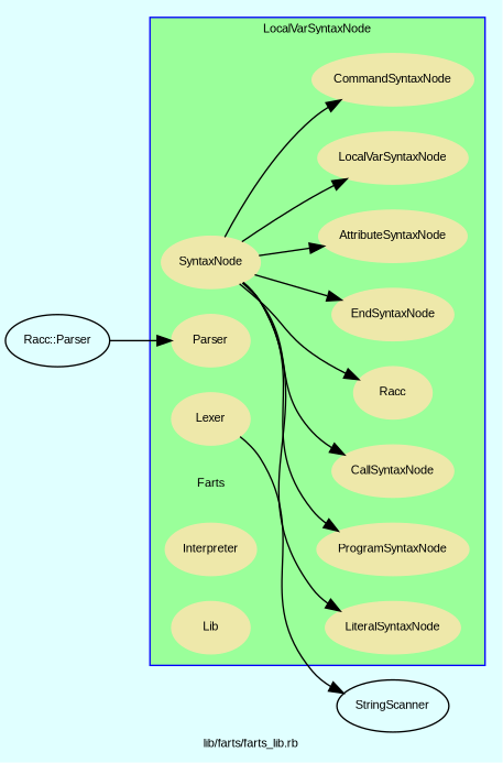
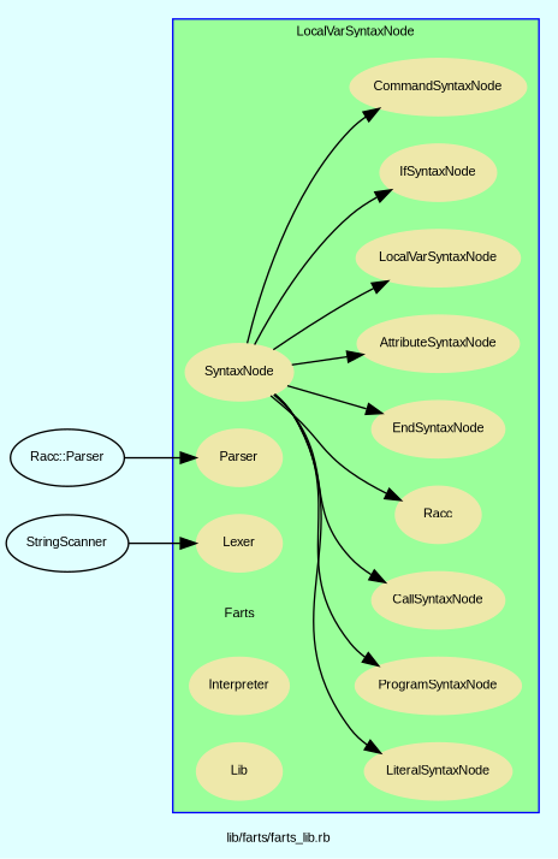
  digraph {
    bgcolor=lightcyan1
    compound=true
    fontname=Arial
    fontsize=8
    label="lib/farts/farts_lib.rb"
    rankdir=LR
    node [color=palegoldenrod fontcolor=black fontname=Arial fontsize=8 shape=ellipse style=filled]
    n1 [label=SyntaxNode]
    n2 [label=LiteralSyntaxNode]
    n3 [label=ProgramSyntaxNode]
    n4 [label=Parser]
    n5 [label=CallSyntaxNode]
    n6 [label=Racc]
    n7 [label=EndSyntaxNode]
    n8 [label=AttributeSyntaxNode]
    n9 [label=LocalVarSyntaxNode]
    n10 [label=Lexer]
+   n11 [label=IfSyntaxNode]
    n12 [label=CommandSyntaxNode]
    Farts [color=black height=0.01 shape=plaintext width=0.01 fontcolor="" style=""]
    n14 [label=Interpreter]
    n15 [label=Lib]
    n16 [color=black label="Racc::Parser" fontcolor="" shape="" style=""]
    n17 [color=black label=StringScanner fontcolor="" shape="" style=""]
    subgraph cluster_1 {
      color=blue
      fillcolor=palegreen1
      label=LocalVarSyntaxNode
      style=filled
      n1
      n2
      n3
      n4
      n5
      n6
      n7
      n8
      n9
      n10
+     n11
      n12
      Farts
      n14
      n15
    }
    n1 -> n2
    n1 -> n3
    n1 -> n5
    n1 -> n6
    n1 -> n7
    n1 -> n8
    n1 -> n9
+   n1 -> n11
    n1 -> n12
    n16 -> n4
-   n10 -> n17
+   n17 -> n10
  }
